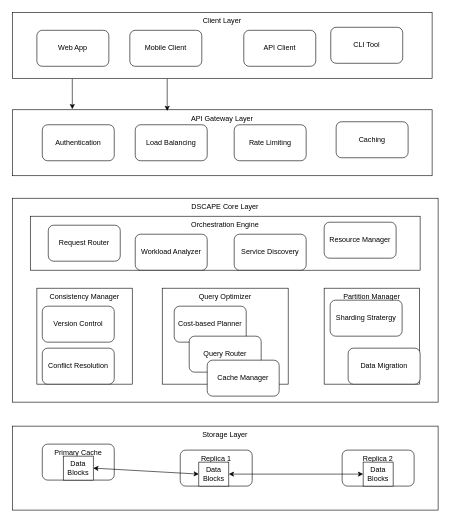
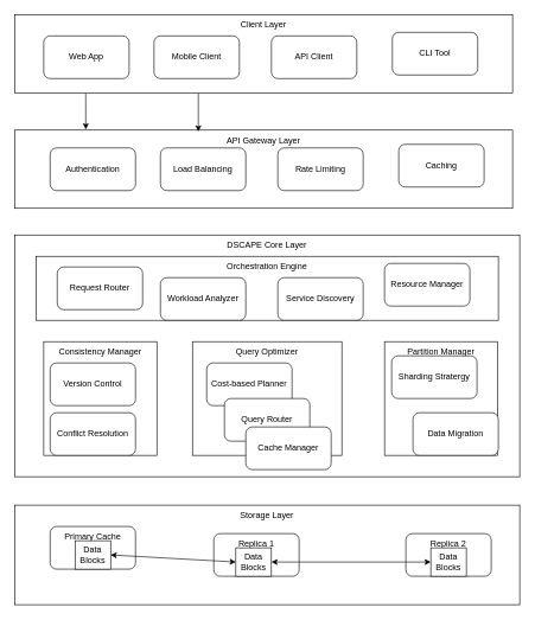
  <mxCell id="0" />
  <mxCell id="1" parent="0" />
  <mxCell id="2" value="&lt;font&gt;Client Layer&lt;/font&gt;" style="rounded=0;whiteSpace=wrap;html=1;verticalAlign=top;" vertex="1" parent="1"><mxGeometry x="20" y="20" width="700" height="110" as="geometry" /></mxCell>
  <mxCell id="3" value="API Gateway Layer" style="rounded=0;whiteSpace=wrap;html=1;verticalAlign=top;" vertex="1" parent="1"><mxGeometry x="20" y="182.5" width="700" height="110" as="geometry" /></mxCell>
  <mxCell id="4" value="DSCAPE Core Layer" style="rounded=0;whiteSpace=wrap;html=1;verticalAlign=top;" vertex="1" parent="1"><mxGeometry x="20" y="330" width="710" height="340" as="geometry" /></mxCell>
  <mxCell id="5" value="Storage Layer" style="rounded=0;whiteSpace=wrap;html=1;verticalAlign=top;" vertex="1" parent="1"><mxGeometry x="20" y="710" width="710" height="140" as="geometry" /></mxCell>
  <mxCell id="6" value="Web App" style="rounded=1;whiteSpace=wrap;html=1;" vertex="1" parent="1"><mxGeometry x="61" y="50" width="120" height="60" as="geometry" /></mxCell>
  <mxCell id="7" value="Mobile Client" style="rounded=1;whiteSpace=wrap;html=1;" vertex="1" parent="1"><mxGeometry x="216" y="50" width="120" height="60" as="geometry" /></mxCell>
- <mxCell id="8" value="API Client" style="rounded=1;whiteSpace=wrap;html=1;" vertex="1" parent="1"><mxGeometry x="406" y="50" width="120" height="60" as="geometry" /></mxCell>
+ <mxCell id="8" value="API Client" style="rounded=1;whiteSpace=wrap;html=1;" vertex="1" parent="1"><mxGeometry x="381" y="50" width="120" height="60" as="geometry" /></mxCell>
  <mxCell id="9" value="CLI Tool" style="rounded=1;whiteSpace=wrap;html=1;" vertex="1" parent="1"><mxGeometry x="551" y="45" width="120" height="60" as="geometry" /></mxCell>
  <mxCell id="10" value="Authentication" style="rounded=1;whiteSpace=wrap;html=1;" vertex="1" parent="1"><mxGeometry x="70" y="207.5" width="120" height="60" as="geometry" /></mxCell>
  <mxCell id="11" value="Load Balancing" style="rounded=1;whiteSpace=wrap;html=1;" vertex="1" parent="1"><mxGeometry x="225" y="207.5" width="120" height="60" as="geometry" /></mxCell>
  <mxCell id="12" value="Rate Limiting" style="rounded=1;whiteSpace=wrap;html=1;" vertex="1" parent="1"><mxGeometry x="390" y="207.5" width="120" height="60" as="geometry" /></mxCell>
  <mxCell id="13" value="Caching" style="rounded=1;whiteSpace=wrap;html=1;" vertex="1" parent="1"><mxGeometry x="560" y="202.5" width="120" height="60" as="geometry" /></mxCell>
  <mxCell id="14" value="Orchestration Engine" style="rounded=0;whiteSpace=wrap;html=1;verticalAlign=top;" vertex="1" parent="1"><mxGeometry x="50" y="360" width="650" height="90" as="geometry" /></mxCell>
  <mxCell id="15" value="Request Router" style="rounded=1;whiteSpace=wrap;html=1;" vertex="1" parent="1"><mxGeometry x="80" y="375" width="120" height="60" as="geometry" /></mxCell>
  <mxCell id="16" value="Workload Analyzer" style="rounded=1;whiteSpace=wrap;html=1;" vertex="1" parent="1"><mxGeometry x="225" y="390" width="120" height="60" as="geometry" /></mxCell>
  <mxCell id="17" value="Service Discovery" style="rounded=1;whiteSpace=wrap;html=1;" vertex="1" parent="1"><mxGeometry x="390" y="390" width="120" height="60" as="geometry" /></mxCell>
  <mxCell id="18" value="Resource Manager" style="rounded=1;whiteSpace=wrap;html=1;" vertex="1" parent="1"><mxGeometry x="540" y="370" width="120" height="60" as="geometry" /></mxCell>
  <mxCell id="19" value="Consistency Manager" style="rounded=0;whiteSpace=wrap;html=1;verticalAlign=top;" vertex="1" parent="1"><mxGeometry x="61" y="480" width="159" height="160" as="geometry" /></mxCell>
  <mxCell id="20" value="Query Optimizer" style="rounded=0;whiteSpace=wrap;html=1;verticalAlign=top;" vertex="1" parent="1"><mxGeometry x="270" y="480" width="210" height="160" as="geometry" /></mxCell>
  <mxCell id="21" value="Partition Manager" style="rounded=0;whiteSpace=wrap;html=1;verticalAlign=top;" vertex="1" parent="1"><mxGeometry x="540" y="480" width="159" height="160" as="geometry" /></mxCell>
  <mxCell id="22" value="Version Control" style="rounded=1;whiteSpace=wrap;html=1;" vertex="1" parent="1"><mxGeometry x="70" y="510" width="120" height="60" as="geometry" /></mxCell>
  <mxCell id="23" value="Conflict Resolution" style="rounded=1;whiteSpace=wrap;html=1;" vertex="1" parent="1"><mxGeometry x="70" y="580" width="120" height="60" as="geometry" /></mxCell>
  <mxCell id="24" value="Cost-based Planner" style="rounded=1;whiteSpace=wrap;html=1;" vertex="1" parent="1"><mxGeometry x="290" y="510" width="120" height="60" as="geometry" /></mxCell>
  <mxCell id="25" value="Query Router" style="rounded=1;whiteSpace=wrap;html=1;" vertex="1" parent="1"><mxGeometry x="315" y="560" width="120" height="60" as="geometry" /></mxCell>
  <mxCell id="26" value="Cache Manager" style="rounded=1;whiteSpace=wrap;html=1;" vertex="1" parent="1"><mxGeometry x="345" y="600" width="120" height="60" as="geometry" /></mxCell>
  <mxCell id="27" value="Sharding Stratergy" style="rounded=1;whiteSpace=wrap;html=1;" vertex="1" parent="1"><mxGeometry x="550" y="500" width="120" height="60" as="geometry" /></mxCell>
  <mxCell id="28" value="Data Migration" style="rounded=1;whiteSpace=wrap;html=1;" vertex="1" parent="1"><mxGeometry x="580" y="580" width="120" height="60" as="geometry" /></mxCell>
  <mxCell id="29" value="Primary Cache" style="rounded=1;whiteSpace=wrap;html=1;verticalAlign=top;" vertex="1" parent="1"><mxGeometry x="70" y="740" width="120" height="60" as="geometry" /></mxCell>
  <mxCell id="30" value="Replica 1" style="rounded=1;whiteSpace=wrap;html=1;verticalAlign=top;" vertex="1" parent="1"><mxGeometry x="300" y="750" width="120" height="60" as="geometry" /></mxCell>
  <mxCell id="31" value="Replica 2" style="rounded=1;whiteSpace=wrap;html=1;verticalAlign=top;" vertex="1" parent="1"><mxGeometry x="570" y="750" width="120" height="60" as="geometry" /></mxCell>
  <mxCell id="32" style="rounded=0;orthogonalLoop=1;jettySize=auto;html=1;exitX=1;exitY=0.5;exitDx=0;exitDy=0;entryX=0;entryY=0.5;entryDx=0;entryDy=0;startArrow=classic;startFill=1;" edge="1" parent="1" source="33" target="35"><mxGeometry relative="1" as="geometry" /></mxCell>
  <mxCell id="33" value="Data Blocks" style="rounded=0;whiteSpace=wrap;html=1;" vertex="1" parent="1"><mxGeometry x="105" y="760" width="50" height="40" as="geometry" /></mxCell>
  <mxCell id="34" style="rounded=0;orthogonalLoop=1;jettySize=auto;html=1;exitX=1;exitY=0.5;exitDx=0;exitDy=0;entryX=0;entryY=0.5;entryDx=0;entryDy=0;startArrow=classic;startFill=1;" edge="1" parent="1" source="35" target="36"><mxGeometry relative="1" as="geometry" /></mxCell>
  <mxCell id="35" value="Data Blocks" style="rounded=0;whiteSpace=wrap;html=1;" vertex="1" parent="1"><mxGeometry x="331" y="770" width="50" height="40" as="geometry" /></mxCell>
  <mxCell id="36" value="Data Blocks" style="rounded=0;whiteSpace=wrap;html=1;" vertex="1" parent="1"><mxGeometry x="605" y="770" width="50" height="40" as="geometry" /></mxCell>
  <mxCell id="37" value="" style="endArrow=classic;html=1;rounded=0;entryX=0.143;entryY=-0.009;entryDx=0;entryDy=0;entryPerimeter=0;" edge="1" parent="1" target="3"><mxGeometry width="50" height="50" relative="1" as="geometry"><mxPoint x="120" y="131" as="sourcePoint" /><mxPoint x="350" y="100" as="targetPoint" /></mxGeometry></mxCell>
  <mxCell id="38" value="" style="endArrow=classic;html=1;rounded=0;entryX=0.369;entryY=0.018;entryDx=0;entryDy=0;entryPerimeter=0;exitX=0.369;exitY=1.01;exitDx=0;exitDy=0;exitPerimeter=0;" edge="1" parent="1" source="2" target="3"><mxGeometry width="50" height="50" relative="1" as="geometry"><mxPoint x="130" y="141" as="sourcePoint" /><mxPoint x="130" y="192" as="targetPoint" /></mxGeometry></mxCell>
